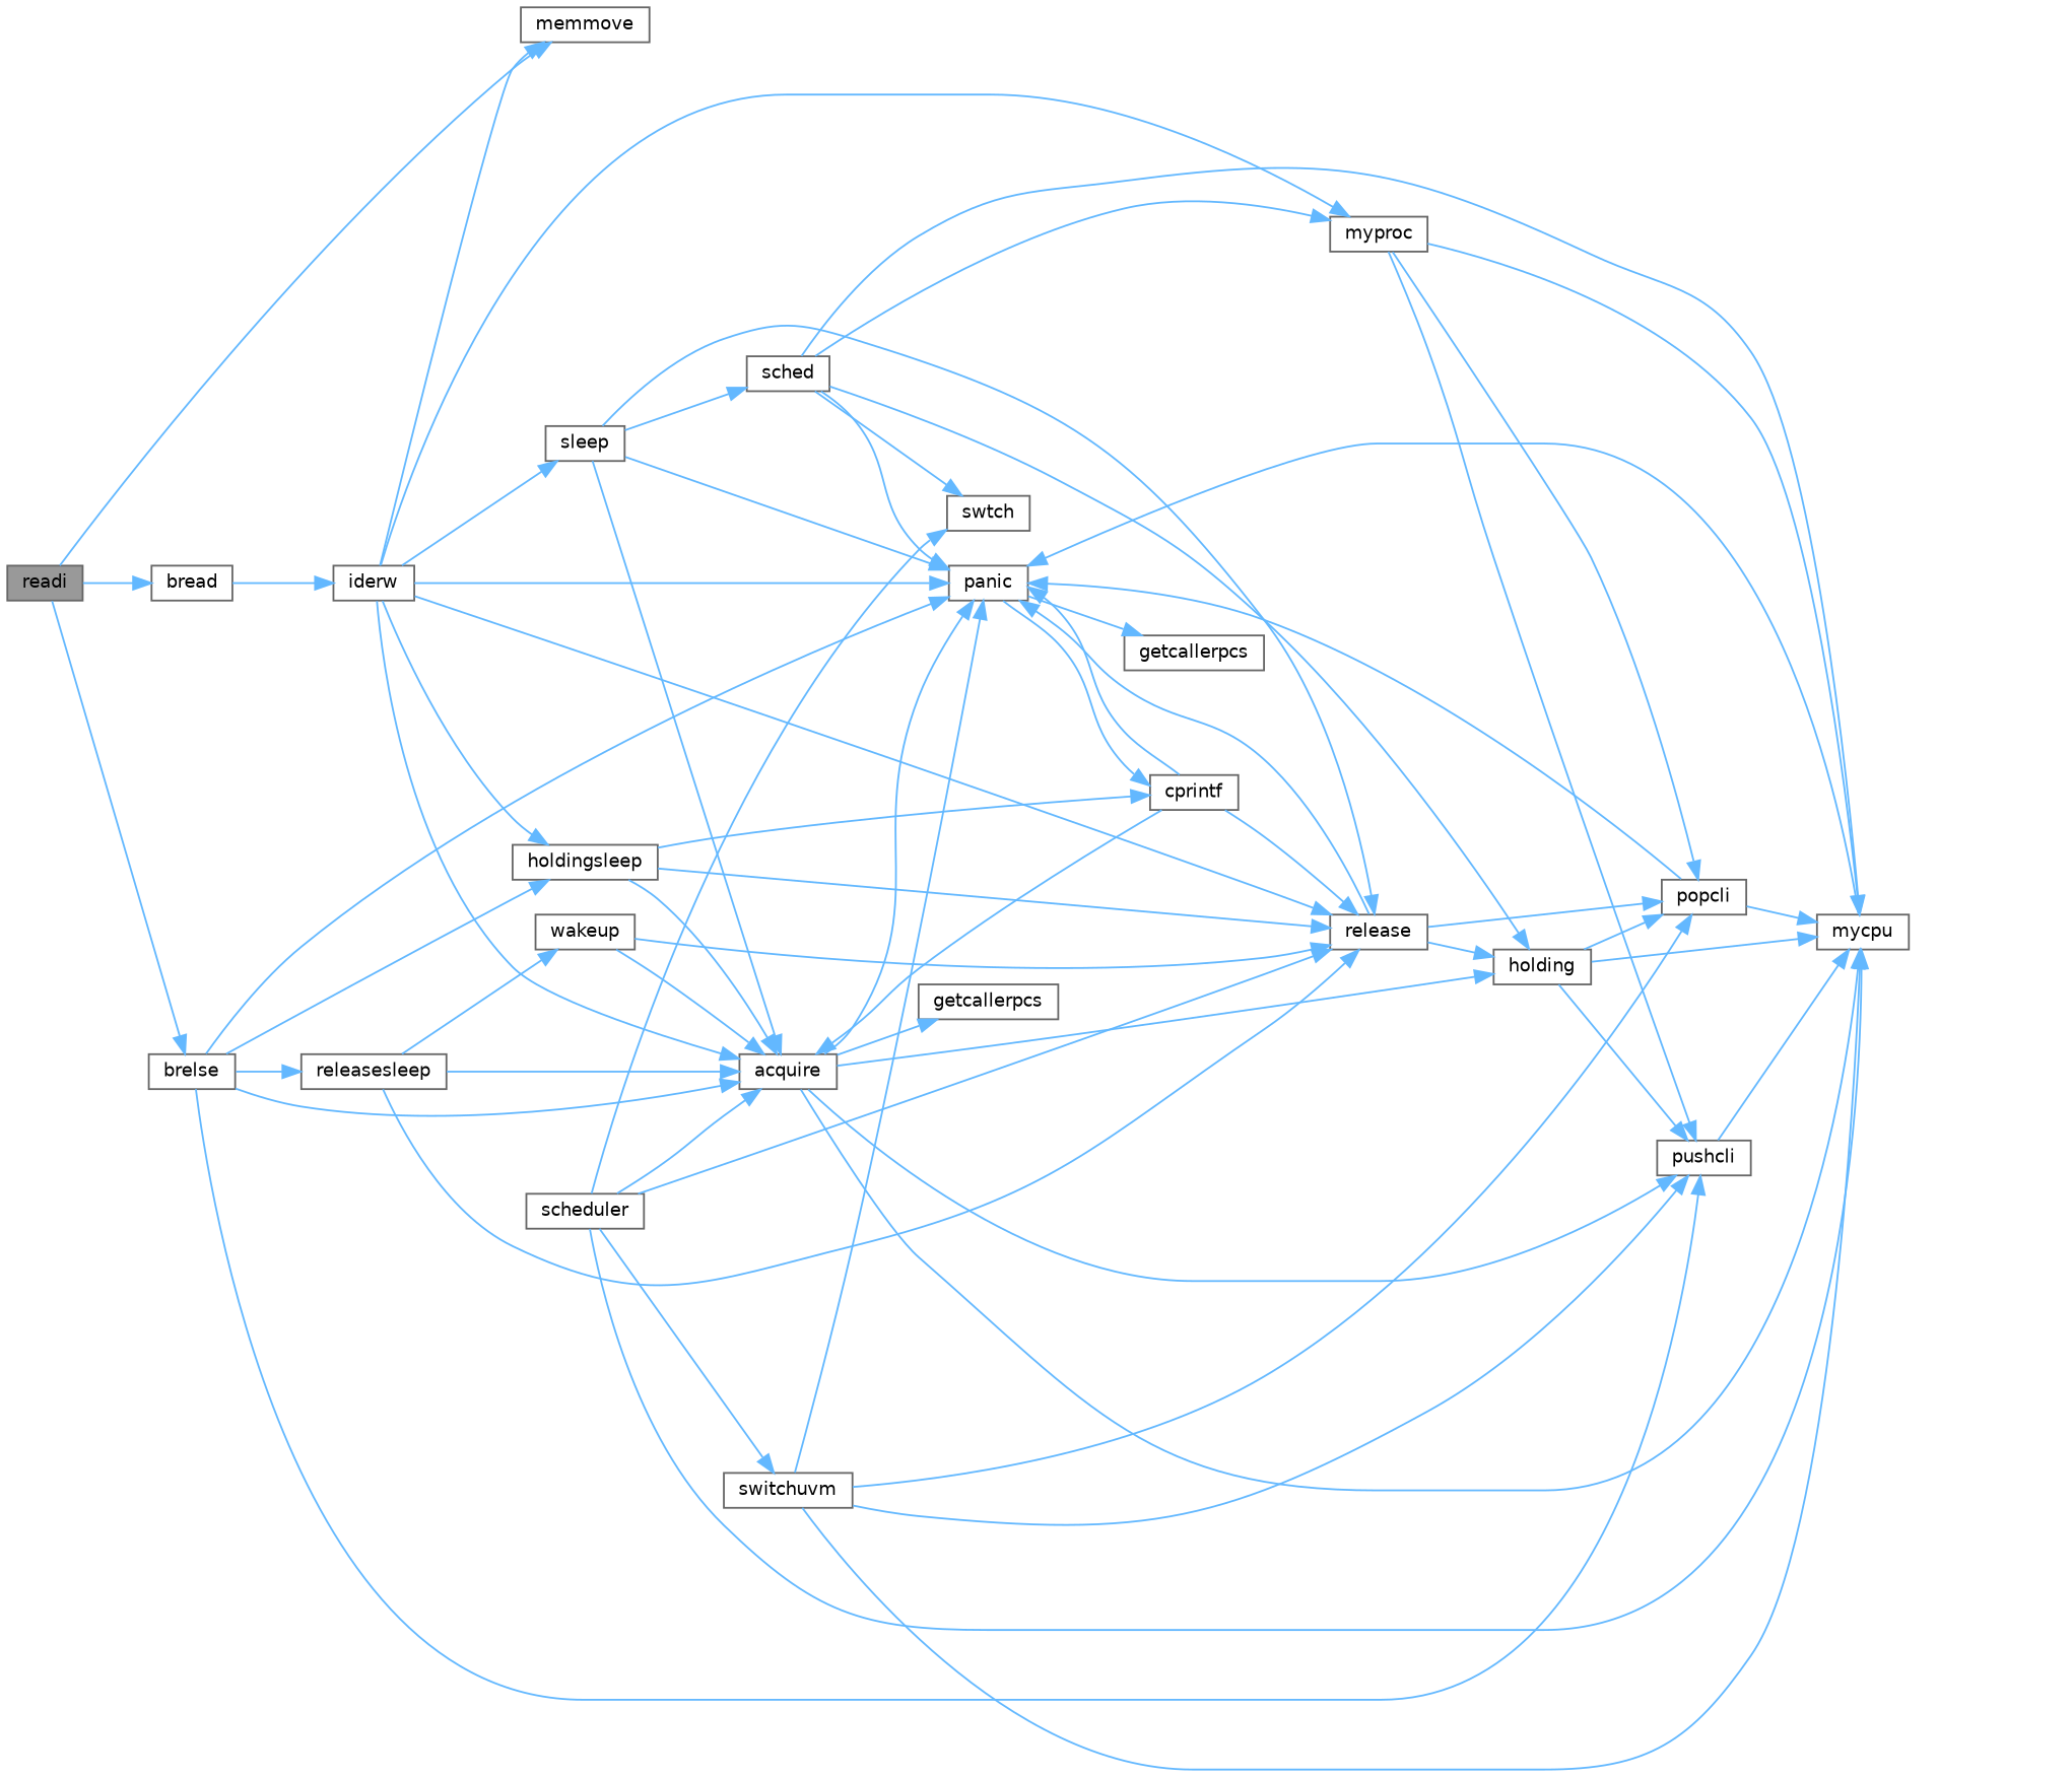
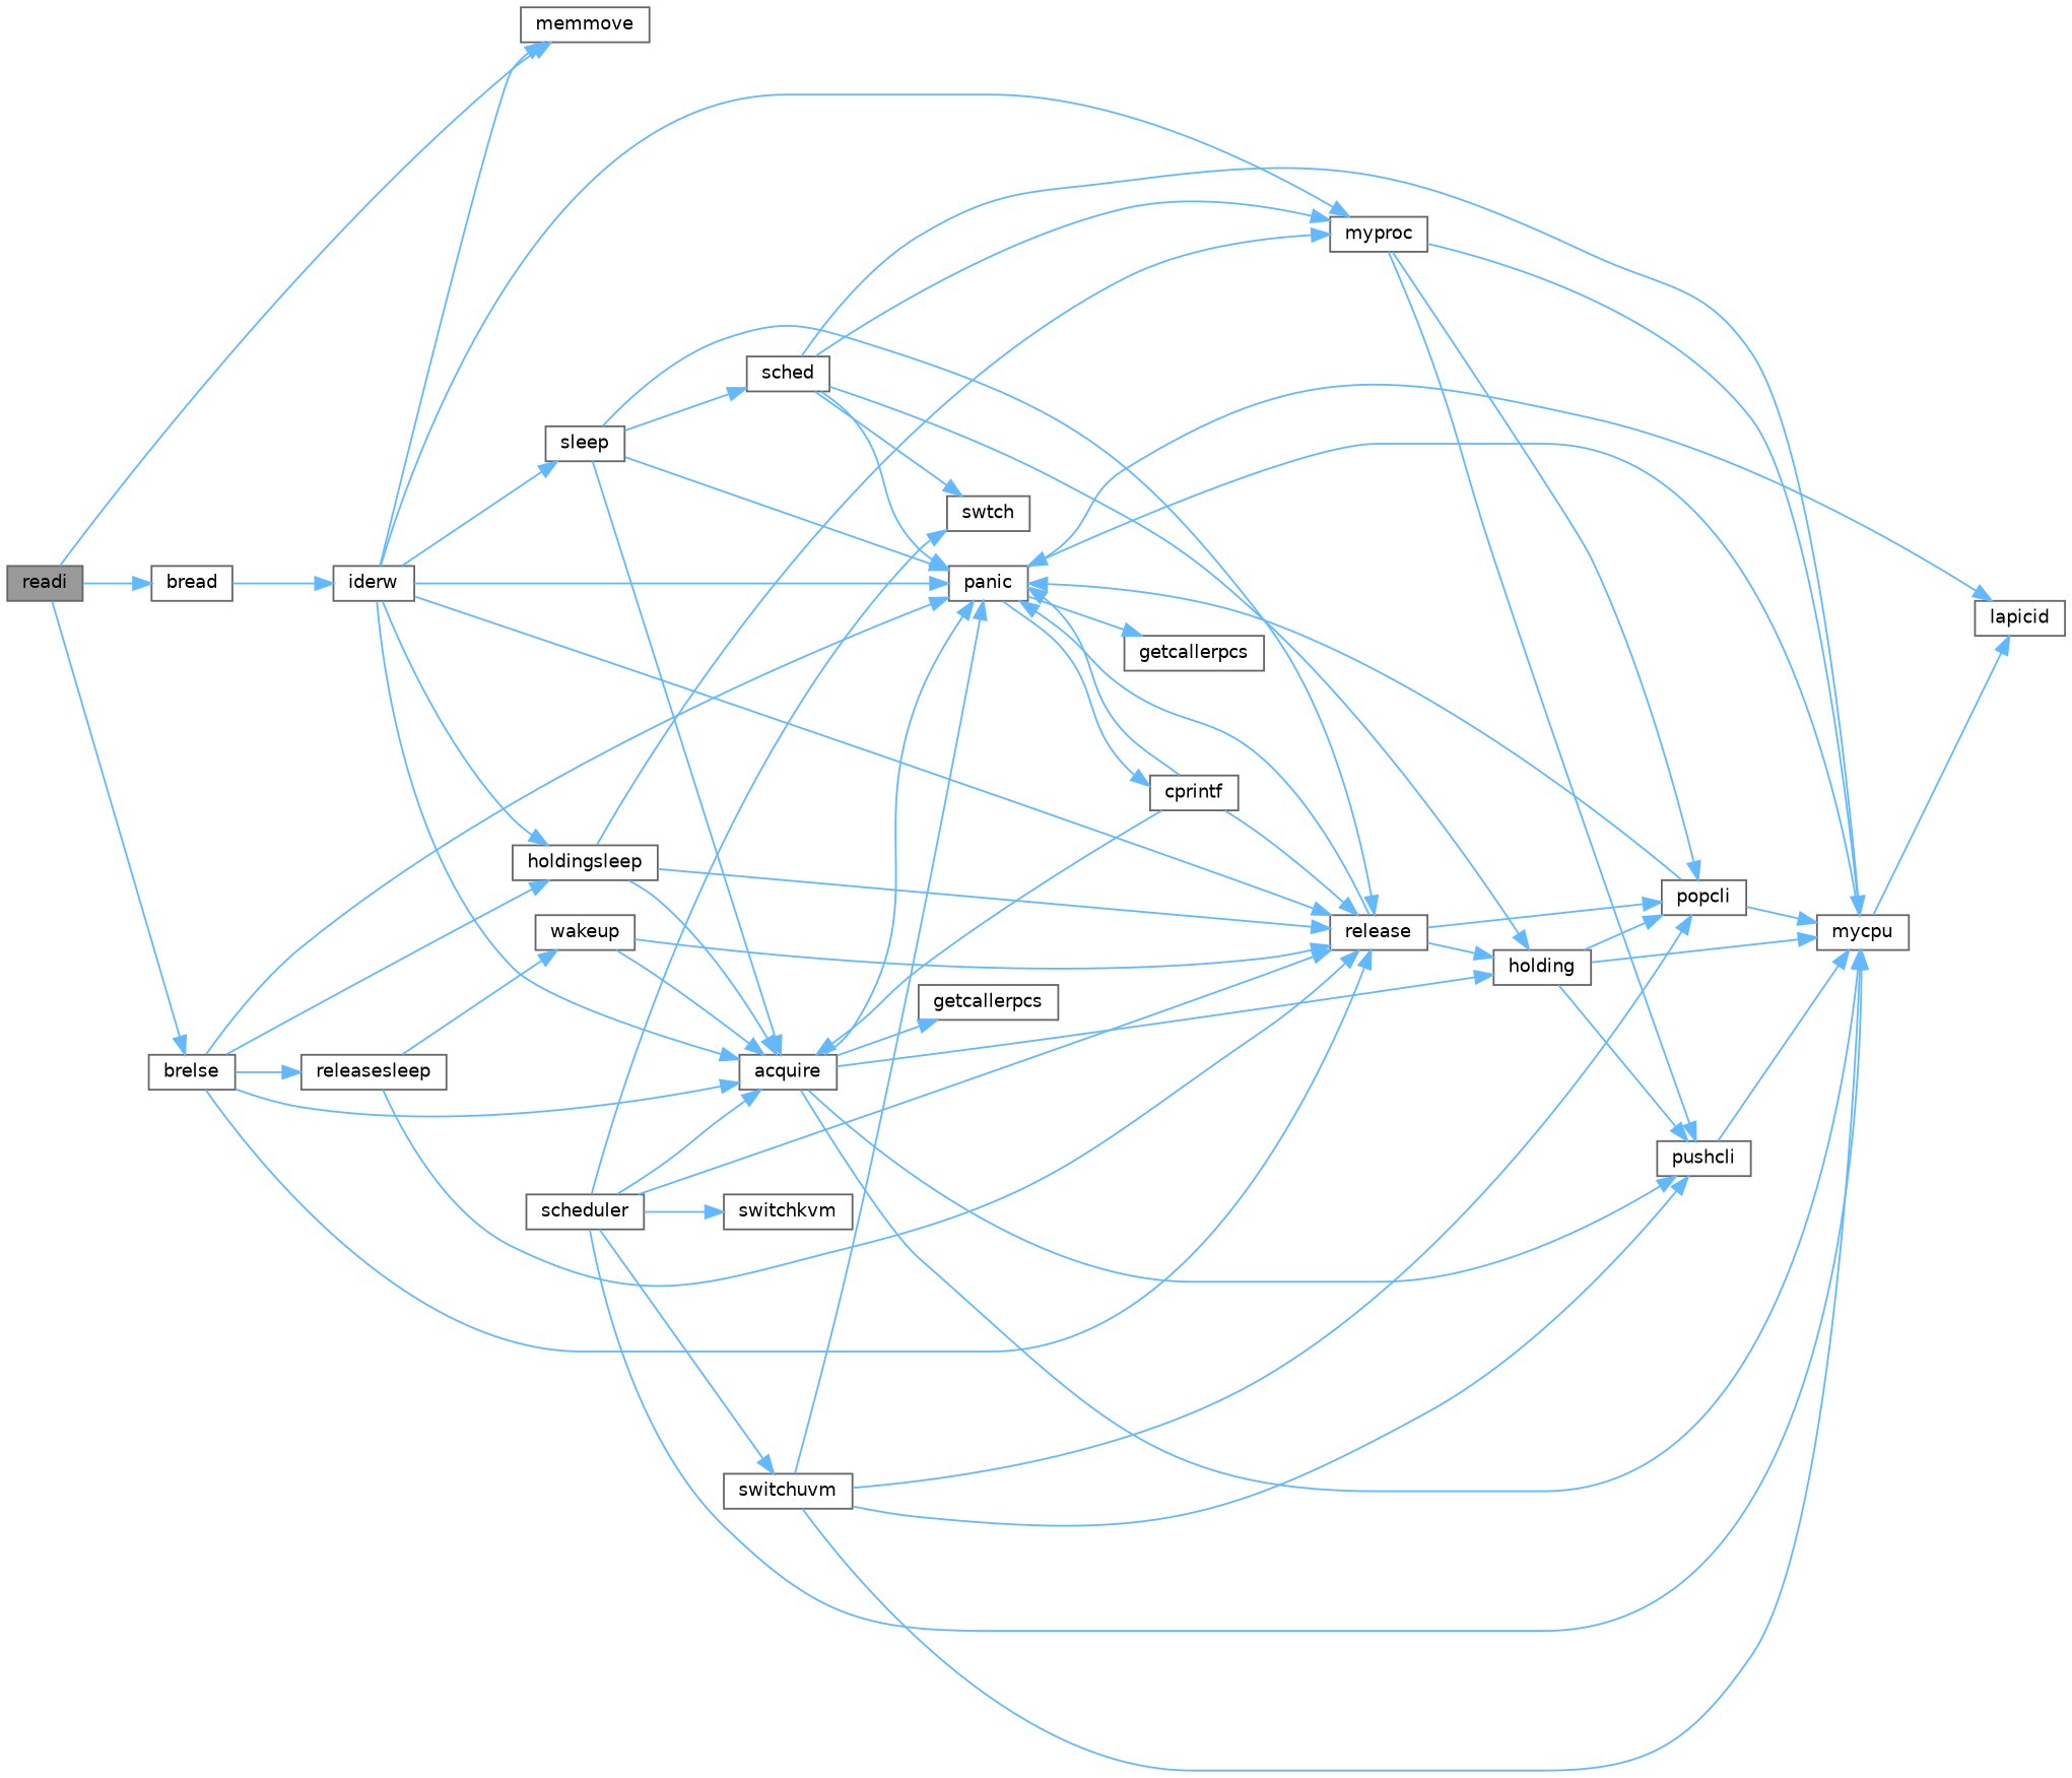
  digraph {
    rankdir=LR
    node [color=grey40 fillcolor=white fontname=Helvetica fontsize=10 shape=box style=filled]
    edge [color=steelblue1 fontname=Helvetica fontsize=10 labelfontname=Helvetica labelfontsize=10 style=solid]
    n1 [color=gray40 fillcolor=grey60 fontcolor=black height=0.2 label=readi width=0.4]
    n2 [height=0.2 label=bread width=0.4]
    n3 [height=0.2 label=memmove width=0.4]
    n4 [height=0.2 label=brelse width=0.4]
    n5 [height=0.2 label=iderw width=0.4]
    n6 [height=0.2 label=acquire width=0.4]
    n7 [height=0.2 label=panic width=0.4]
    n8 [height=0.2 label=release width=0.4]
    n9 [height=0.2 label=holdingsleep width=0.4]
    n10 [height=0.2 label=releasesleep width=0.4]
    n11 [height=0.2 label=sleep width=0.4]
    n12 [height=0.2 label=myproc width=0.4]
    n13 [height=0.2 label=getcallerpcs width=0.4]
    n14 [height=0.2 label=holding width=0.4]
    n15 [height=0.2 label=mycpu width=0.4]
    n16 [height=0.2 label=pushcli width=0.4]
+   n17 [height=0.2 label=lapicid width=0.4]
    n18 [height=0.2 label=cprintf width=0.4]
    n19 [height=0.2 label=getcallerpcs width=0.4]
    n20 [height=0.2 label=popcli width=0.4]
    n21 [height=0.2 label=sched width=0.4]
    n22 [height=0.2 label=swtch width=0.4]
    n23 [height=0.2 label=scheduler width=0.4]
+   n24 [height=0.2 label=switchkvm width=0.4]
    n25 [height=0.2 label=switchuvm width=0.4]
    n26 [height=0.2 label=wakeup width=0.4]
    n1 -> n2
    n1 -> n3
    n1 -> n4
    n2 -> n5
    n4 -> n6
    n4 -> n7
-   n4 -> n16
+   n4 -> n8
    n4 -> n9
    n4 -> n10
    n5 -> n3
    n5 -> n6
    n5 -> n7
    n5 -> n8
    n5 -> n9
    n5 -> n11
    n5 -> n12
    n6 -> n7
    n6 -> n13
    n6 -> n14
    n6 -> n15
    n6 -> n16
+   n7 -> n17
    n7 -> n18
    n7 -> n19
    n8 -> n7
    n8 -> n14
    n8 -> n20
    n9 -> n6
    n9 -> n8
-   n9 -> n18
-   n10 -> n6
+   n9 -> n12
    n10 -> n8
    n10 -> n26
    n11 -> n6
    n11 -> n7
    n11 -> n8
    n11 -> n21
    n12 -> n15
    n12 -> n16
    n12 -> n20
    n14 -> n15
    n14 -> n16
    n14 -> n20
    n15 -> n7
+   n15 -> n17
    n16 -> n15
    n18 -> n6
    n18 -> n7
    n18 -> n8
    n20 -> n7
    n20 -> n15
    n21 -> n7
    n21 -> n12
    n21 -> n14
    n21 -> n15
    n21 -> n22
    n23 -> n6
    n23 -> n8
    n23 -> n15
    n23 -> n22
+   n23 -> n24
    n23 -> n25
    n25 -> n7
    n25 -> n15
    n25 -> n16
    n25 -> n20
    n26 -> n6
    n26 -> n8
  }
